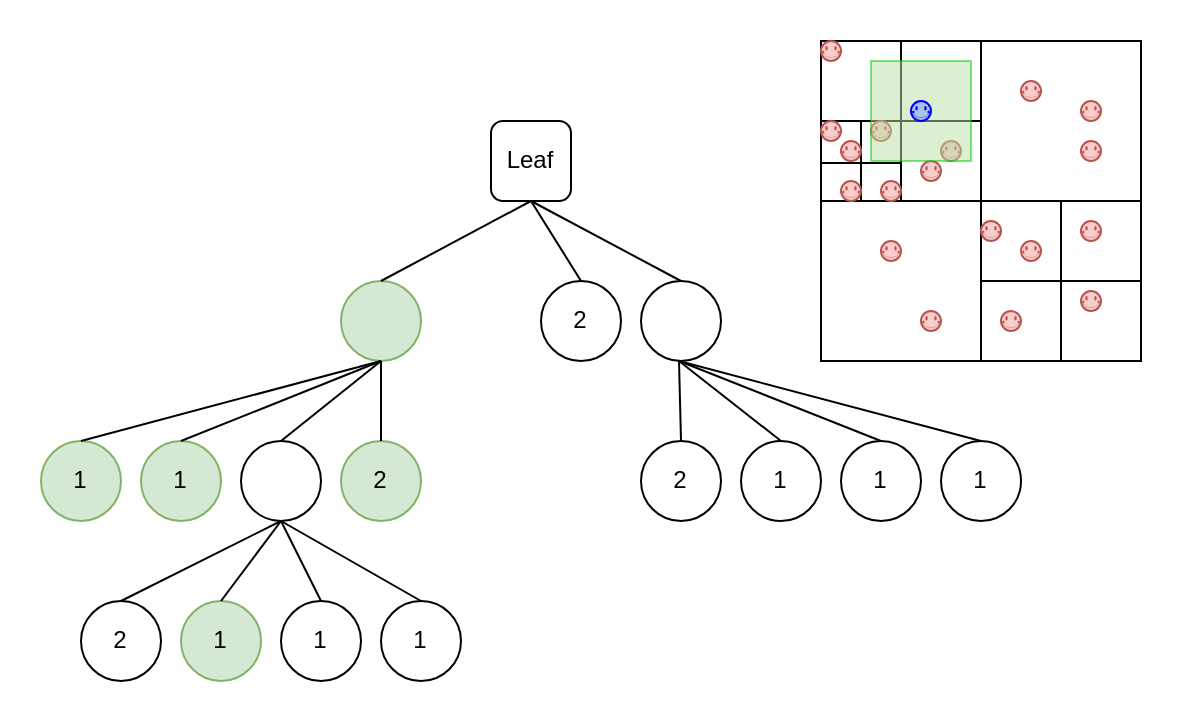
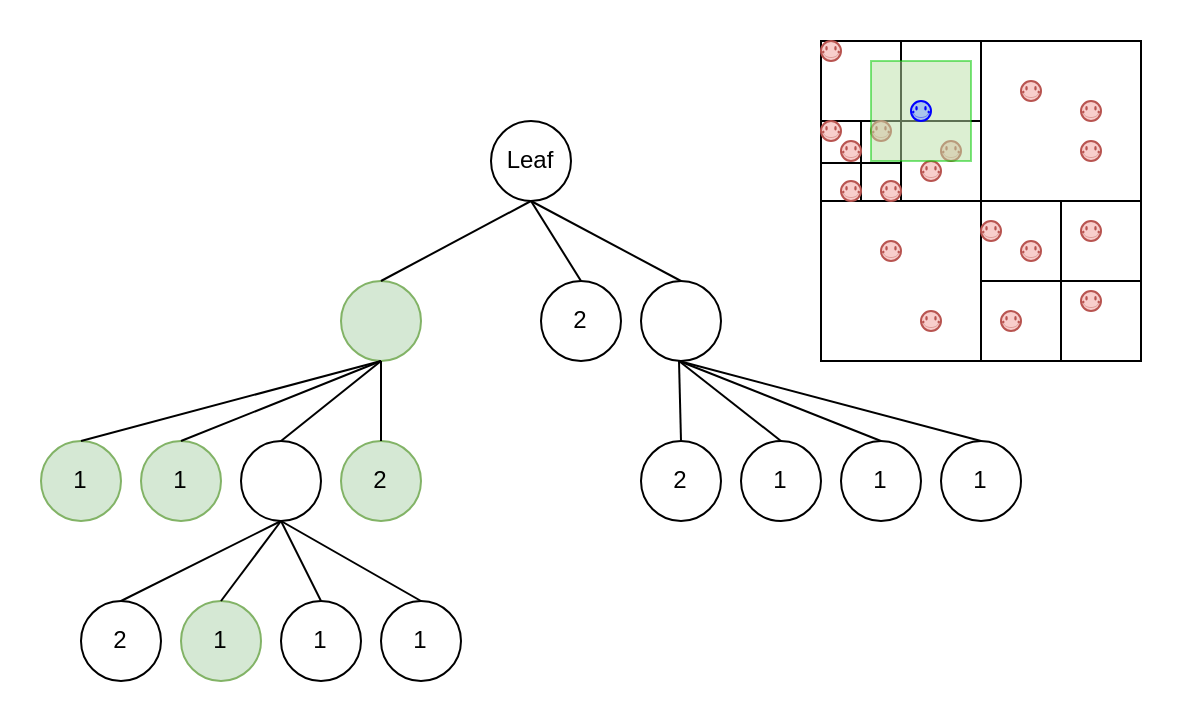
  <mxCell id="0" />
  <mxCell id="1" parent="0" />
- <mxCell id="2" value="Leaf" style="whiteSpace=wrap;html=1;rounded=1;" vertex="1" parent="1"><mxGeometry x="245" y="60" width="40" height="40" as="geometry" /></mxCell>
+ <mxCell id="2" value="Leaf" style="ellipse;whiteSpace=wrap;html=1;" vertex="1" parent="1"><mxGeometry x="245" y="60" width="40" height="40" as="geometry" /></mxCell>
  <mxCell id="3" value="" style="ellipse;whiteSpace=wrap;html=1;fillColor=#d5e8d4;strokeColor=#82b366;" vertex="1" parent="1"><mxGeometry x="170" y="140" width="40" height="40" as="geometry" /></mxCell>
  <mxCell id="4" value="2" style="ellipse;whiteSpace=wrap;html=1;" vertex="1" parent="1"><mxGeometry x="270" y="140" width="40" height="40" as="geometry" /></mxCell>
  <mxCell id="5" value="" style="ellipse;whiteSpace=wrap;html=1;" vertex="1" parent="1"><mxGeometry x="320" y="140" width="40" height="40" as="geometry" /></mxCell>
  <mxCell id="6" value="" style="endArrow=none;html=1;entryX=0.5;entryY=1;entryDx=0;entryDy=0;exitX=0.5;exitY=0;exitDx=0;exitDy=0;" edge="1" parent="1" source="3" target="2"><mxGeometry width="50" height="50" relative="1" as="geometry"><mxPoint x="290" y="230" as="sourcePoint" /><mxPoint x="340" y="180" as="targetPoint" /></mxGeometry></mxCell>
  <mxCell id="7" value="" style="endArrow=none;html=1;exitX=0.5;exitY=0;exitDx=0;exitDy=0;entryX=0.5;entryY=1;entryDx=0;entryDy=0;" edge="1" parent="1" source="4" target="2"><mxGeometry width="50" height="50" relative="1" as="geometry"><mxPoint x="210" y="160" as="sourcePoint" /><mxPoint x="290" y="130" as="targetPoint" /></mxGeometry></mxCell>
  <mxCell id="8" value="" style="endArrow=none;html=1;entryX=0.5;entryY=1;entryDx=0;entryDy=0;exitX=0.5;exitY=0;exitDx=0;exitDy=0;" edge="1" parent="1" source="5" target="2"><mxGeometry width="50" height="50" relative="1" as="geometry"><mxPoint x="220" y="170" as="sourcePoint" /><mxPoint x="295" y="130" as="targetPoint" /></mxGeometry></mxCell>
  <mxCell id="9" value="1" style="ellipse;whiteSpace=wrap;html=1;fillColor=#d5e8d4;strokeColor=#82b366;" vertex="1" parent="1"><mxGeometry x="20" y="220" width="40" height="40" as="geometry" /></mxCell>
  <mxCell id="10" value="1" style="ellipse;whiteSpace=wrap;html=1;fillColor=#d5e8d4;strokeColor=#82b366;" vertex="1" parent="1"><mxGeometry x="70" y="220" width="40" height="40" as="geometry" /></mxCell>
  <mxCell id="11" value="" style="ellipse;whiteSpace=wrap;html=1;" vertex="1" parent="1"><mxGeometry x="120" y="220" width="40" height="40" as="geometry" /></mxCell>
  <mxCell id="12" value="2" style="ellipse;whiteSpace=wrap;html=1;fillColor=#d5e8d4;strokeColor=#82b366;" vertex="1" parent="1"><mxGeometry x="170" y="220" width="40" height="40" as="geometry" /></mxCell>
  <mxCell id="13" value="" style="endArrow=none;html=1;entryX=0.5;entryY=1;entryDx=0;entryDy=0;exitX=0.5;exitY=0;exitDx=0;exitDy=0;" edge="1" parent="1" source="9"><mxGeometry width="50" height="50" relative="1" as="geometry"><mxPoint x="215" y="310" as="sourcePoint" /><mxPoint x="190" y="180" as="targetPoint" /></mxGeometry></mxCell>
  <mxCell id="14" value="" style="endArrow=none;html=1;entryX=0.5;entryY=1;entryDx=0;entryDy=0;exitX=0.5;exitY=0;exitDx=0;exitDy=0;" edge="1" parent="1" source="10"><mxGeometry width="50" height="50" relative="1" as="geometry"><mxPoint x="125" y="230" as="sourcePoint" /><mxPoint x="190" y="180" as="targetPoint" /></mxGeometry></mxCell>
  <mxCell id="15" value="" style="endArrow=none;html=1;exitX=0.5;exitY=0;exitDx=0;exitDy=0;entryX=0.5;entryY=1;entryDx=0;entryDy=0;" edge="1" parent="1" source="11"><mxGeometry width="50" height="50" relative="1" as="geometry"><mxPoint x="135" y="240" as="sourcePoint" /><mxPoint x="190" y="180" as="targetPoint" /></mxGeometry></mxCell>
  <mxCell id="16" value="" style="endArrow=none;html=1;entryX=0.5;entryY=1;entryDx=0;entryDy=0;exitX=0.5;exitY=0;exitDx=0;exitDy=0;" edge="1" parent="1" source="12"><mxGeometry width="50" height="50" relative="1" as="geometry"><mxPoint x="145" y="250" as="sourcePoint" /><mxPoint x="190" y="180" as="targetPoint" /></mxGeometry></mxCell>
  <mxCell id="17" value="" style="whiteSpace=wrap;html=1;aspect=fixed;" vertex="1" parent="1"><mxGeometry x="410" y="20" width="160" height="160" as="geometry" /></mxCell>
  <mxCell id="18" value="" style="endArrow=none;html=1;entryX=0;entryY=0.5;entryDx=0;entryDy=0;exitX=1;exitY=0.5;exitDx=0;exitDy=0;" edge="1" parent="1" source="17" target="17"><mxGeometry width="50" height="50" relative="1" as="geometry"><mxPoint x="290" y="230" as="sourcePoint" /><mxPoint x="340" y="180" as="targetPoint" /></mxGeometry></mxCell>
  <mxCell id="19" value="" style="endArrow=none;html=1;entryX=0.5;entryY=0;entryDx=0;entryDy=0;exitX=0.5;exitY=1;exitDx=0;exitDy=0;" edge="1" parent="1" source="17" target="17"><mxGeometry width="50" height="50" relative="1" as="geometry"><mxPoint x="580" y="110" as="sourcePoint" /><mxPoint x="420" y="110" as="targetPoint" /></mxGeometry></mxCell>
  <mxCell id="20" value="" style="endArrow=none;html=1;entryX=0;entryY=0.25;entryDx=0;entryDy=0;" edge="1" parent="1" target="17"><mxGeometry width="50" height="50" relative="1" as="geometry"><mxPoint x="490" y="60" as="sourcePoint" /><mxPoint x="430" y="120" as="targetPoint" /></mxGeometry></mxCell>
  <mxCell id="21" value="" style="endArrow=none;html=1;entryX=0.25;entryY=0;entryDx=0;entryDy=0;" edge="1" parent="1" target="17"><mxGeometry width="50" height="50" relative="1" as="geometry"><mxPoint x="450" y="100" as="sourcePoint" /><mxPoint x="440" y="130" as="targetPoint" /></mxGeometry></mxCell>
  <mxCell id="22" value="2" style="ellipse;whiteSpace=wrap;html=1;" vertex="1" parent="1"><mxGeometry x="320" y="220" width="40" height="40" as="geometry" /></mxCell>
  <mxCell id="23" value="1" style="ellipse;whiteSpace=wrap;html=1;" vertex="1" parent="1"><mxGeometry x="370" y="220" width="40" height="40" as="geometry" /></mxCell>
  <mxCell id="24" value="1" style="ellipse;whiteSpace=wrap;html=1;" vertex="1" parent="1"><mxGeometry x="420" y="220" width="40" height="40" as="geometry" /></mxCell>
  <mxCell id="25" value="1" style="ellipse;whiteSpace=wrap;html=1;" vertex="1" parent="1"><mxGeometry x="470" y="220" width="40" height="40" as="geometry" /></mxCell>
  <mxCell id="26" value="" style="endArrow=none;html=1;entryX=0.5;entryY=1;entryDx=0;entryDy=0;exitX=0.5;exitY=0;exitDx=0;exitDy=0;" edge="1" parent="1" source="22"><mxGeometry width="50" height="50" relative="1" as="geometry"><mxPoint x="364" y="310" as="sourcePoint" /><mxPoint x="339" y="180" as="targetPoint" /></mxGeometry></mxCell>
  <mxCell id="27" value="" style="endArrow=none;html=1;entryX=0.5;entryY=1;entryDx=0;entryDy=0;exitX=0.5;exitY=0;exitDx=0;exitDy=0;" edge="1" parent="1" source="23"><mxGeometry width="50" height="50" relative="1" as="geometry"><mxPoint x="274" y="230" as="sourcePoint" /><mxPoint x="339" y="180" as="targetPoint" /></mxGeometry></mxCell>
  <mxCell id="28" value="" style="endArrow=none;html=1;exitX=0.5;exitY=0;exitDx=0;exitDy=0;entryX=0.5;entryY=1;entryDx=0;entryDy=0;" edge="1" parent="1" source="24"><mxGeometry width="50" height="50" relative="1" as="geometry"><mxPoint x="284" y="240" as="sourcePoint" /><mxPoint x="339" y="180" as="targetPoint" /></mxGeometry></mxCell>
  <mxCell id="29" value="" style="endArrow=none;html=1;entryX=0.5;entryY=1;entryDx=0;entryDy=0;exitX=0.5;exitY=0;exitDx=0;exitDy=0;" edge="1" parent="1" source="25"><mxGeometry width="50" height="50" relative="1" as="geometry"><mxPoint x="294" y="250" as="sourcePoint" /><mxPoint x="339" y="180" as="targetPoint" /></mxGeometry></mxCell>
  <mxCell id="30" value="" style="endArrow=none;html=1;entryX=0;entryY=0.25;entryDx=0;entryDy=0;" edge="1" parent="1"><mxGeometry width="50" height="50" relative="1" as="geometry"><mxPoint x="570" y="140" as="sourcePoint" /><mxPoint x="490" y="140" as="targetPoint" /></mxGeometry></mxCell>
  <mxCell id="31" value="" style="endArrow=none;html=1;entryX=0.25;entryY=0;entryDx=0;entryDy=0;" edge="1" parent="1"><mxGeometry width="50" height="50" relative="1" as="geometry"><mxPoint x="530" y="180" as="sourcePoint" /><mxPoint x="530" y="100" as="targetPoint" /></mxGeometry></mxCell>
  <mxCell id="32" value="" style="endArrow=none;html=1;entryX=0;entryY=0.381;entryDx=0;entryDy=0;entryPerimeter=0;" edge="1" parent="1" target="17"><mxGeometry width="50" height="50" relative="1" as="geometry"><mxPoint x="450" y="81" as="sourcePoint" /><mxPoint x="420" y="70" as="targetPoint" /></mxGeometry></mxCell>
  <mxCell id="33" value="" style="endArrow=none;html=1;" edge="1" parent="1"><mxGeometry width="50" height="50" relative="1" as="geometry"><mxPoint x="430" y="100" as="sourcePoint" /><mxPoint x="430" y="60" as="targetPoint" /></mxGeometry></mxCell>
  <mxCell id="34" value="2" style="ellipse;whiteSpace=wrap;html=1;" vertex="1" parent="1"><mxGeometry x="40" y="300" width="40" height="40" as="geometry" /></mxCell>
  <mxCell id="35" value="1" style="ellipse;whiteSpace=wrap;html=1;fillColor=#d5e8d4;strokeColor=#82b366;" vertex="1" parent="1"><mxGeometry x="90" y="300" width="40" height="40" as="geometry" /></mxCell>
  <mxCell id="36" value="1" style="ellipse;whiteSpace=wrap;html=1;" vertex="1" parent="1"><mxGeometry x="140" y="300" width="40" height="40" as="geometry" /></mxCell>
  <mxCell id="37" value="1" style="ellipse;whiteSpace=wrap;html=1;" vertex="1" parent="1"><mxGeometry x="190" y="300" width="40" height="40" as="geometry" /></mxCell>
  <mxCell id="38" value="" style="endArrow=none;html=1;entryX=0.5;entryY=1;entryDx=0;entryDy=0;exitX=0.5;exitY=0;exitDx=0;exitDy=0;" edge="1" parent="1" source="34"><mxGeometry width="50" height="50" relative="1" as="geometry"><mxPoint x="165" y="390" as="sourcePoint" /><mxPoint x="140" y="260" as="targetPoint" /></mxGeometry></mxCell>
  <mxCell id="39" value="" style="endArrow=none;html=1;entryX=0.5;entryY=1;entryDx=0;entryDy=0;exitX=0.5;exitY=0;exitDx=0;exitDy=0;" edge="1" parent="1" source="35"><mxGeometry width="50" height="50" relative="1" as="geometry"><mxPoint x="75" y="310" as="sourcePoint" /><mxPoint x="140" y="260" as="targetPoint" /></mxGeometry></mxCell>
  <mxCell id="40" value="" style="endArrow=none;html=1;exitX=0.5;exitY=0;exitDx=0;exitDy=0;entryX=0.5;entryY=1;entryDx=0;entryDy=0;" edge="1" parent="1" source="36"><mxGeometry width="50" height="50" relative="1" as="geometry"><mxPoint x="85" y="320" as="sourcePoint" /><mxPoint x="140" y="260" as="targetPoint" /></mxGeometry></mxCell>
  <mxCell id="41" value="" style="endArrow=none;html=1;entryX=0.5;entryY=1;entryDx=0;entryDy=0;exitX=0.5;exitY=0;exitDx=0;exitDy=0;" edge="1" parent="1" source="37"><mxGeometry width="50" height="50" relative="1" as="geometry"><mxPoint x="95" y="330" as="sourcePoint" /><mxPoint x="140" y="260" as="targetPoint" /></mxGeometry></mxCell>
  <mxCell id="42" value="" style="verticalLabelPosition=bottom;verticalAlign=top;html=1;shape=mxgraph.basic.smiley;fillColor=#f8cecc;strokeColor=#b85450;" vertex="1" parent="1"><mxGeometry x="510" y="40" width="10" height="10" as="geometry" /></mxCell>
  <mxCell id="43" value="" style="verticalLabelPosition=bottom;verticalAlign=top;html=1;shape=mxgraph.basic.smiley;fillColor=#f8cecc;strokeColor=#b85450;" vertex="1" parent="1"><mxGeometry x="540" y="50" width="10" height="10" as="geometry" /></mxCell>
  <mxCell id="44" value="" style="verticalLabelPosition=bottom;verticalAlign=top;html=1;shape=mxgraph.basic.smiley;fillColor=#f8cecc;strokeColor=#b85450;" vertex="1" parent="1"><mxGeometry x="460" y="155" width="10" height="10" as="geometry" /></mxCell>
  <mxCell id="45" value="" style="verticalLabelPosition=bottom;verticalAlign=top;html=1;shape=mxgraph.basic.smiley;fillColor=#f8cecc;strokeColor=#b85450;" vertex="1" parent="1"><mxGeometry x="540" y="70" width="10" height="10" as="geometry" /></mxCell>
  <mxCell id="46" value="" style="verticalLabelPosition=bottom;verticalAlign=top;html=1;shape=mxgraph.basic.smiley;fillColor=#f8cecc;strokeColor=#b85450;" vertex="1" parent="1"><mxGeometry x="440" y="120" width="10" height="10" as="geometry" /></mxCell>
  <mxCell id="47" value="" style="verticalLabelPosition=bottom;verticalAlign=top;html=1;shape=mxgraph.basic.smiley;fillColor=#f8cecc;strokeColor=#b85450;" vertex="1" parent="1"><mxGeometry x="510" y="120" width="10" height="10" as="geometry" /></mxCell>
  <mxCell id="48" value="" style="verticalLabelPosition=bottom;verticalAlign=top;html=1;shape=mxgraph.basic.smiley;fillColor=#f8cecc;strokeColor=#b85450;" vertex="1" parent="1"><mxGeometry x="540" y="145" width="10" height="10" as="geometry" /></mxCell>
  <mxCell id="49" value="" style="verticalLabelPosition=bottom;verticalAlign=top;html=1;shape=mxgraph.basic.smiley;fillColor=#f8cecc;strokeColor=#b85450;" vertex="1" parent="1"><mxGeometry x="500" y="155" width="10" height="10" as="geometry" /></mxCell>
  <mxCell id="50" value="" style="verticalLabelPosition=bottom;verticalAlign=top;html=1;shape=mxgraph.basic.smiley;fillColor=#f8cecc;strokeColor=#b85450;" vertex="1" parent="1"><mxGeometry x="410" y="20" width="10" height="10" as="geometry" /></mxCell>
  <mxCell id="51" value="" style="verticalLabelPosition=bottom;verticalAlign=top;html=1;shape=mxgraph.basic.smiley;fillColor=#f8cecc;strokeColor=#b85450;" vertex="1" parent="1"><mxGeometry x="470" y="70" width="10" height="10" as="geometry" /></mxCell>
  <mxCell id="52" value="" style="verticalLabelPosition=bottom;verticalAlign=top;html=1;shape=mxgraph.basic.smiley;fillColor=#f8cecc;strokeColor=#b85450;" vertex="1" parent="1"><mxGeometry x="460" y="80" width="10" height="10" as="geometry" /></mxCell>
  <mxCell id="53" value="" style="verticalLabelPosition=bottom;verticalAlign=top;html=1;shape=mxgraph.basic.smiley;fillColor=#f8cecc;strokeColor=#b85450;" vertex="1" parent="1"><mxGeometry x="540" y="110" width="10" height="10" as="geometry" /></mxCell>
  <mxCell id="54" value="" style="verticalLabelPosition=bottom;verticalAlign=top;html=1;shape=mxgraph.basic.smiley;fillColor=#f8cecc;strokeColor=#b85450;" vertex="1" parent="1"><mxGeometry x="410" y="60" width="10" height="10" as="geometry" /></mxCell>
  <mxCell id="55" value="" style="verticalLabelPosition=bottom;verticalAlign=top;html=1;shape=mxgraph.basic.smiley;fillColor=#f8cecc;strokeColor=#b85450;" vertex="1" parent="1"><mxGeometry x="420" y="70" width="10" height="10" as="geometry" /></mxCell>
  <mxCell id="56" value="" style="verticalLabelPosition=bottom;verticalAlign=top;html=1;shape=mxgraph.basic.smiley;fillColor=#f8cecc;strokeColor=#b85450;" vertex="1" parent="1"><mxGeometry x="420" y="90" width="10" height="10" as="geometry" /></mxCell>
  <mxCell id="57" value="" style="verticalLabelPosition=bottom;verticalAlign=top;html=1;shape=mxgraph.basic.smiley;fillColor=#f8cecc;strokeColor=#b85450;" vertex="1" parent="1"><mxGeometry x="440" y="90" width="10" height="10" as="geometry" /></mxCell>
  <mxCell id="58" value="" style="verticalLabelPosition=bottom;verticalAlign=top;html=1;shape=mxgraph.basic.smiley;fillColor=#f8cecc;strokeColor=#b85450;" vertex="1" parent="1"><mxGeometry x="435" y="60" width="10" height="10" as="geometry" /></mxCell>
  <mxCell id="59" value="" style="whiteSpace=wrap;html=1;aspect=fixed;fillColor=#B9E0A5;strokeColor=#00CC00;opacity=50;" vertex="1" parent="1"><mxGeometry x="435" y="30" width="50" height="50" as="geometry" /></mxCell>
  <mxCell id="60" value="" style="verticalLabelPosition=bottom;verticalAlign=top;html=1;shape=mxgraph.basic.smiley;fillColor=#A9C4EB;strokeColor=#0000FF;" vertex="1" parent="1"><mxGeometry x="455" y="50" width="10" height="10" as="geometry" /></mxCell>
  <mxCell id="61" value="" style="verticalLabelPosition=bottom;verticalAlign=top;html=1;shape=mxgraph.basic.smiley;fillColor=#f8cecc;strokeColor=#b85450;" vertex="1" parent="1"><mxGeometry x="490" y="110" width="10" height="10" as="geometry" /></mxCell>
